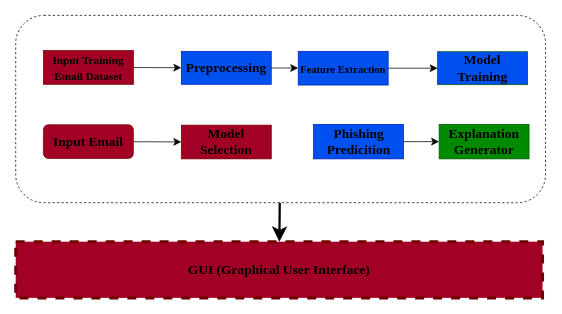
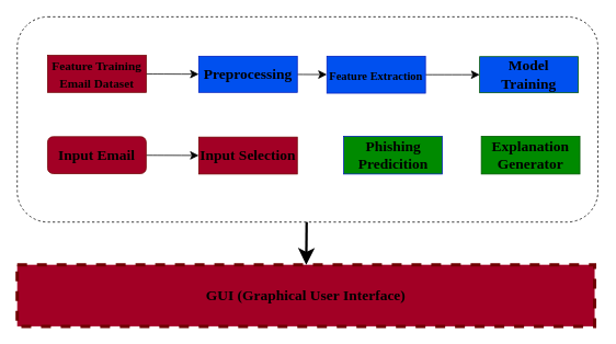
  <mxCell id="0" />
  <mxCell id="1" parent="0" />
  <mxCell id="2" value="" style="edgeStyle=none;curved=1;rounded=0;orthogonalLoop=1;jettySize=auto;html=1;fontSize=12;startSize=8;endSize=8;" edge="1" parent="1" source="3" target="5"><mxGeometry relative="1" as="geometry" /></mxCell>
- <mxCell id="3" value="&lt;h2&gt;&lt;font style=&quot;color: light-dark(rgb(0, 0, 0), rgb(255, 255, 255)); font-size: 15px;&quot; face=&quot;Times New Roman&quot;&gt;Input Training Email Dataset&lt;/font&gt;&lt;/h2&gt;" style="rounded=0;whiteSpace=wrap;html=1;fillColor=light-dark(#A20025,#CC0000);fontColor=#ffffff;strokeColor=#6F0000;" vertex="1" parent="1"><mxGeometry x="57" y="67" width="120" height="45" as="geometry" /></mxCell>
+ <mxCell id="3" value="&lt;h2&gt;&lt;font style=&quot;color: light-dark(rgb(0, 0, 0), rgb(255, 255, 255)); font-size: 15px;&quot; face=&quot;Times New Roman&quot;&gt;Feature Training Email Dataset&lt;/font&gt;&lt;/h2&gt;" style="rounded=0;whiteSpace=wrap;html=1;fillColor=light-dark(#A20025,#CC0000);fontColor=#ffffff;strokeColor=#6F0000;" vertex="1" parent="1"><mxGeometry x="57" y="67" width="120" height="45" as="geometry" /></mxCell>
  <mxCell id="4" value="" style="edgeStyle=none;curved=1;rounded=0;orthogonalLoop=1;jettySize=auto;html=1;fontSize=12;startSize=8;endSize=8;" edge="1" parent="1" source="5" target="7"><mxGeometry relative="1" as="geometry" /></mxCell>
  <mxCell id="5" value="&lt;h2&gt;&lt;font style=&quot;color: light-dark(rgb(0, 0, 0), rgb(255, 255, 255));&quot; face=&quot;Times New Roman&quot;&gt;Preprocessing&lt;/font&gt;&lt;/h2&gt;" style="rounded=0;whiteSpace=wrap;html=1;fillColor=#0050ef;fontColor=#ffffff;strokeColor=#001DBC;" vertex="1" parent="1"><mxGeometry x="241" y="68" width="120" height="44" as="geometry" /></mxCell>
  <mxCell id="6" value="" style="edgeStyle=none;curved=1;rounded=0;orthogonalLoop=1;jettySize=auto;html=1;fontSize=12;startSize=8;endSize=8;" edge="1" parent="1" source="7" target="8"><mxGeometry relative="1" as="geometry" /></mxCell>
  <mxCell id="7" value="&lt;h2&gt;&lt;font style=&quot;color: light-dark(rgb(0, 0, 0), rgb(255, 255, 255)); font-size: 14px;&quot; face=&quot;Times New Roman&quot;&gt;Feature Extraction&lt;/font&gt;&lt;/h2&gt;" style="rounded=0;whiteSpace=wrap;html=1;fillColor=#0050ef;fontColor=#ffffff;strokeColor=#001DBC;" vertex="1" parent="1"><mxGeometry x="397" y="68" width="120" height="45" as="geometry" /></mxCell>
  <mxCell id="8" value="&lt;h2&gt;&lt;font style=&quot;color: light-dark(rgb(0, 0, 0), rgb(255, 255, 255));&quot; face=&quot;Times New Roman&quot;&gt;Model Training&lt;/font&gt;&lt;/h2&gt;" style="rounded=0;whiteSpace=wrap;html=1;fillColor=#0050ef;fontColor=#ffffff;strokeColor=#005700;" vertex="1" parent="1"><mxGeometry x="583" y="68.5" width="120" height="44" as="geometry" /></mxCell>
  <mxCell id="9" value="&lt;h2&gt;&lt;font style=&quot;color: light-dark(rgb(0, 0, 0), rgb(255, 255, 255));&quot; face=&quot;Times New Roman&quot;&gt;Explanation Generator&lt;/font&gt;&lt;/h2&gt;" style="rounded=0;whiteSpace=wrap;html=1;fillColor=#008a00;fontColor=#ffffff;strokeColor=#005700;" vertex="1" parent="1"><mxGeometry x="585" y="165.5" width="120" height="46" as="geometry" /></mxCell>
  <mxCell id="10" value="&lt;h2&gt;&lt;font style=&quot;color: light-dark(rgb(0, 0, 0), rgb(255, 255, 255));&quot; face=&quot;Times New Roman&quot;&gt;GUI (Graphical User Interface)&lt;/font&gt;&lt;/h2&gt;" style="rounded=0;whiteSpace=wrap;html=1;fillColor=light-dark(#A20025,#CCCC00);fontColor=#ffffff;strokeColor=light-dark(#6F0000,#FFFFFF);dashed=1;strokeWidth=4;" vertex="1" parent="1"><mxGeometry x="20" y="322" width="703" height="75" as="geometry" /></mxCell>
  <mxCell id="11" value="" style="edgeStyle=none;curved=1;rounded=0;orthogonalLoop=1;jettySize=auto;html=1;fontSize=12;startSize=8;endSize=8;" edge="1" parent="1" source="12" target="13"><mxGeometry relative="1" as="geometry" /></mxCell>
  <mxCell id="12" value="&lt;h2&gt;&lt;font style=&quot;color: light-dark(rgb(0, 0, 0), rgb(255, 255, 255));&quot; face=&quot;Times New Roman&quot;&gt;Input Email&lt;/font&gt;&lt;/h2&gt;" style="whiteSpace=wrap;html=1;fillColor=light-dark(#A20025,#CC0000);fontColor=#ffffff;strokeColor=#6F0000;rounded=1;" vertex="1" parent="1"><mxGeometry x="57" y="166" width="120" height="45" as="geometry" /></mxCell>
- <mxCell id="13" value="&lt;h2&gt;&lt;font style=&quot;color: light-dark(rgb(0, 0, 0), rgb(255, 255, 255));&quot; face=&quot;Times New Roman&quot;&gt;Model Selection&lt;/font&gt;&lt;/h2&gt;" style="rounded=0;whiteSpace=wrap;html=1;fillColor=light-dark(#A20025,#CC0000);fontColor=#ffffff;strokeColor=#6F0000;" vertex="1" parent="1"><mxGeometry x="241" y="166.5" width="120" height="45" as="geometry" /></mxCell>
- <mxCell id="14" value="" style="edgeStyle=none;curved=1;rounded=0;orthogonalLoop=1;jettySize=auto;html=1;fontSize=12;startSize=8;endSize=8;" edge="1" parent="1" source="15" target="9"><mxGeometry relative="1" as="geometry" /></mxCell>
- <mxCell id="15" value="&lt;h2&gt;&lt;font style=&quot;color: light-dark(rgb(0, 0, 0), rgb(255, 255, 255));&quot; face=&quot;Times New Roman&quot;&gt;Phishing Predicition&lt;/font&gt;&lt;/h2&gt;" style="rounded=0;whiteSpace=wrap;html=1;fillColor=#0050ef;fontColor=#ffffff;strokeColor=#001DBC;" vertex="1" parent="1"><mxGeometry x="417.5" y="165.5" width="120" height="46" as="geometry" /></mxCell>
+ <mxCell id="13" value="&lt;h2&gt;&lt;font style=&quot;color: light-dark(rgb(0, 0, 0), rgb(255, 255, 255));&quot; face=&quot;Times New Roman&quot;&gt;Input Selection&lt;/font&gt;&lt;/h2&gt;" style="rounded=0;whiteSpace=wrap;html=1;fillColor=light-dark(#A20025,#CC0000);fontColor=#ffffff;strokeColor=#6F0000;" vertex="1" parent="1"><mxGeometry x="241" y="166.5" width="120" height="45" as="geometry" /></mxCell>
+ <mxCell id="15" value="&lt;h2&gt;&lt;font style=&quot;color: light-dark(rgb(0, 0, 0), rgb(255, 255, 255));&quot; face=&quot;Times New Roman&quot;&gt;Phishing Predicition&lt;/font&gt;&lt;/h2&gt;" style="rounded=0;whiteSpace=wrap;html=1;fillColor=#008a00;fontColor=#ffffff;strokeColor=#001DBC;" vertex="1" parent="1"><mxGeometry x="417.5" y="165.5" width="120" height="46" as="geometry" /></mxCell>
  <mxCell id="16" value="" style="edgeStyle=none;curved=1;rounded=0;orthogonalLoop=1;jettySize=auto;html=1;fontSize=12;startSize=18;endSize=11;strokeWidth=3;" edge="1" parent="1" source="17" target="10"><mxGeometry relative="1" as="geometry" /></mxCell>
  <mxCell id="17" value="" style="rounded=1;whiteSpace=wrap;html=1;dashed=1;fillColor=none;" vertex="1" parent="1"><mxGeometry x="20" y="20" width="707" height="250" as="geometry" /></mxCell>
